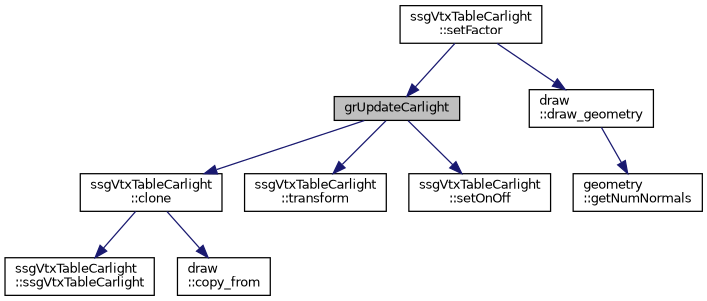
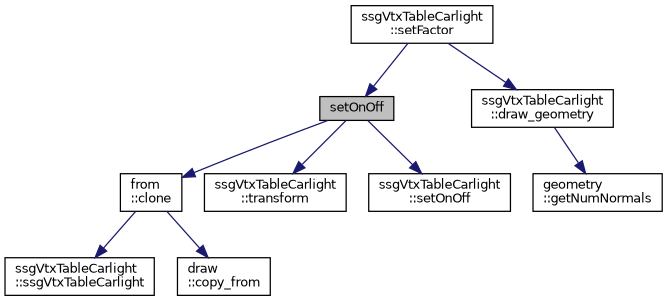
  digraph {
    rankdir=TB
    node [color=black fillcolor=white fontname=Helvetica fontsize=10 shape=record style=filled]
    edge [color=midnightblue fontname=Helvetica fontsize=10 labelfontname=Helvetica labelfontsize=10 style=solid]
-   n1 [fillcolor=grey75 fontcolor=black height=0.2 label=grUpdateCarlight width=0.4]
-   n2 [height=0.2 label="ssgVtxTableCarlight\l::clone" width=0.4]
+   n1 [fillcolor=grey75 fontcolor=black height=0.2 label=setOnOff width=0.4]
+   n2 [height=0.2 label="from\l::clone" width=0.4]
    n3 [height=0.2 label="ssgVtxTableCarlight\l::transform" width=0.4]
    n4 [height=0.2 label="ssgVtxTableCarlight\l::setOnOff" width=0.4]
    n5 [height=0.2 label="ssgVtxTableCarlight\l::ssgVtxTableCarlight" width=0.4]
    n6 [height=0.2 label="draw\l::copy_from" width=0.4]
    n7 [height=0.2 label="ssgVtxTableCarlight\l::setFactor" width=0.4]
-   n8 [height=0.2 label="draw\l::draw_geometry" width=0.4]
+   n8 [height=0.2 label="ssgVtxTableCarlight\l::draw_geometry" width=0.4]
    n9 [height=0.2 label="geometry\l::getNumNormals" width=0.4]
    n1 -> n2
    n1 -> n3
    n1 -> n4
    n2 -> n5
    n2 -> n6
    n7 -> n1
    n7 -> n8
    n8 -> n9
  }
